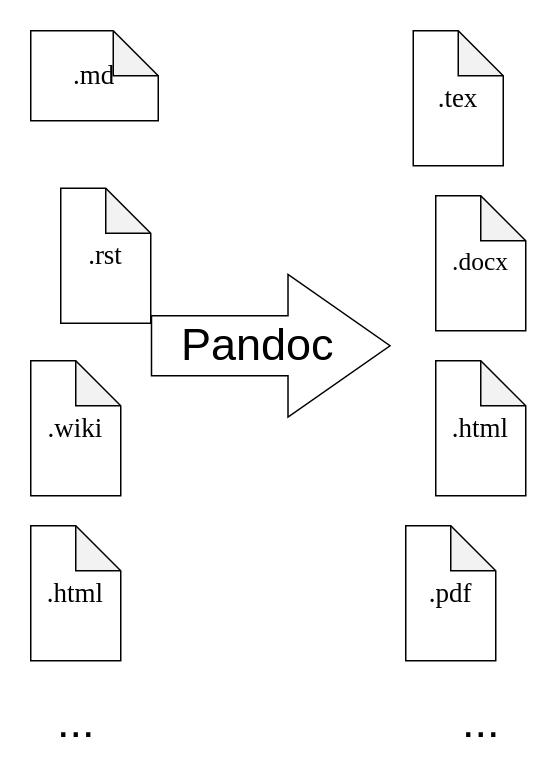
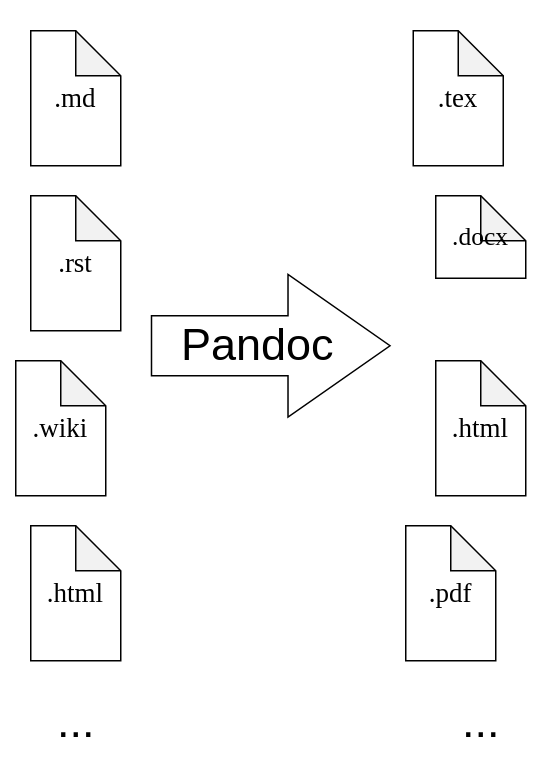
  <mxCell id="0" />
  <mxCell id="1" parent="0" />
- <mxCell id="2" value="&lt;font face=&quot;Fira Sans&quot; data-font-src=&quot;https://fonts.googleapis.com/css?family=Fira+Sans&quot; style=&quot;font-size: 18px;&quot;&gt;.md&lt;/font&gt;" style="shape=note;whiteSpace=wrap;html=1;backgroundOutline=1;darkOpacity=0.05;fontSize=18;" vertex="1" parent="1"><mxGeometry x="20" y="20" width="85" height="60" as="geometry" /></mxCell>
- <mxCell id="3" value="&lt;font face=&quot;Fira Sans&quot; data-font-src=&quot;https://fonts.googleapis.com/css?family=Fira+Sans&quot; style=&quot;font-size: 18px;&quot;&gt;.rst&lt;/font&gt;" style="shape=note;whiteSpace=wrap;html=1;backgroundOutline=1;darkOpacity=0.05;fontSize=18;" vertex="1" parent="1"><mxGeometry x="40" y="125" width="60" height="90" as="geometry" /></mxCell>
+ <mxCell id="2" value="&lt;font face=&quot;Fira Sans&quot; data-font-src=&quot;https://fonts.googleapis.com/css?family=Fira+Sans&quot; style=&quot;font-size: 18px;&quot;&gt;.md&lt;/font&gt;" style="shape=note;whiteSpace=wrap;html=1;backgroundOutline=1;darkOpacity=0.05;fontSize=18;" vertex="1" parent="1"><mxGeometry x="20" y="20" width="60" height="90" as="geometry" /></mxCell>
+ <mxCell id="3" value="&lt;font face=&quot;Fira Sans&quot; data-font-src=&quot;https://fonts.googleapis.com/css?family=Fira+Sans&quot; style=&quot;font-size: 18px;&quot;&gt;.rst&lt;/font&gt;" style="shape=note;whiteSpace=wrap;html=1;backgroundOutline=1;darkOpacity=0.05;fontSize=18;" vertex="1" parent="1"><mxGeometry x="20" y="130" width="60" height="90" as="geometry" /></mxCell>
  <mxCell id="4" value="&lt;font face=&quot;Fira Sans&quot; data-font-src=&quot;https://fonts.googleapis.com/css?family=Fira+Sans&quot; style=&quot;font-size: 18px;&quot;&gt;.html&lt;/font&gt;" style="shape=note;whiteSpace=wrap;html=1;backgroundOutline=1;darkOpacity=0.05;fontSize=18;" vertex="1" parent="1"><mxGeometry x="20" y="350" width="60" height="90" as="geometry" /></mxCell>
  <mxCell id="5" value="..." style="text;html=1;align=center;verticalAlign=middle;resizable=0;points=[];autosize=1;strokeColor=none;fillColor=none;fontSize=30;" vertex="1" parent="1"><mxGeometry x="30" y="460" width="40" height="40" as="geometry" /></mxCell>
  <mxCell id="6" value="" style="shape=flexArrow;endArrow=classic;html=1;rounded=0;fontSize=30;endWidth=54;endSize=22.33;width=40;" edge="1" parent="1"><mxGeometry width="50" height="50" relative="1" as="geometry"><mxPoint x="100" y="230" as="sourcePoint" /><mxPoint x="260" y="230" as="targetPoint" /></mxGeometry></mxCell>
  <mxCell id="7" value="Pandoc" style="edgeLabel;html=1;align=center;verticalAlign=middle;resizable=0;points=[];fontSize=30;" vertex="1" connectable="0" parent="6"><mxGeometry x="-0.339" y="2" relative="1" as="geometry"><mxPoint x="17" as="offset" /></mxGeometry></mxCell>
  <mxCell id="8" value="&lt;font face=&quot;Fira Sans&quot; data-font-src=&quot;https://fonts.googleapis.com/css?family=Fira+Sans&quot; style=&quot;font-size: 18px;&quot;&gt;.tex&lt;/font&gt;" style="shape=note;whiteSpace=wrap;html=1;backgroundOutline=1;darkOpacity=0.05;fontSize=18;" vertex="1" parent="1"><mxGeometry x="275" y="20" width="60" height="90" as="geometry" /></mxCell>
- <mxCell id="9" value="&lt;font face=&quot;Fira Sans&quot; data-font-src=&quot;https://fonts.googleapis.com/css?family=Fira+Sans&quot; style=&quot;font-size: 17px&quot;&gt;.docx&lt;/font&gt;" style="shape=note;whiteSpace=wrap;html=1;backgroundOutline=1;darkOpacity=0.05;" vertex="1" parent="1"><mxGeometry x="290" y="130" width="60" height="90" as="geometry" /></mxCell>
+ <mxCell id="9" value="&lt;font face=&quot;Fira Sans&quot; data-font-src=&quot;https://fonts.googleapis.com/css?family=Fira+Sans&quot; style=&quot;font-size: 17px&quot;&gt;.docx&lt;/font&gt;" style="shape=note;whiteSpace=wrap;html=1;backgroundOutline=1;darkOpacity=0.05;" vertex="1" parent="1"><mxGeometry x="290" y="130" width="60" height="55" as="geometry" /></mxCell>
  <mxCell id="10" value="&lt;font face=&quot;Fira Sans&quot; data-font-src=&quot;https://fonts.googleapis.com/css?family=Fira+Sans&quot; style=&quot;font-size: 18px;&quot;&gt;.html&lt;/font&gt;" style="shape=note;whiteSpace=wrap;html=1;backgroundOutline=1;darkOpacity=0.05;fontSize=18;" vertex="1" parent="1"><mxGeometry x="290" y="240" width="60" height="90" as="geometry" /></mxCell>
  <mxCell id="11" value="&lt;font face=&quot;Fira Sans&quot; data-font-src=&quot;https://fonts.googleapis.com/css?family=Fira+Sans&quot; style=&quot;font-size: 18px;&quot;&gt;.pdf&lt;/font&gt;" style="shape=note;whiteSpace=wrap;html=1;backgroundOutline=1;darkOpacity=0.05;fontSize=18;" vertex="1" parent="1"><mxGeometry x="270" y="350" width="60" height="90" as="geometry" /></mxCell>
  <mxCell id="12" value="..." style="text;html=1;align=center;verticalAlign=middle;resizable=0;points=[];autosize=1;strokeColor=none;fillColor=none;fontSize=30;" vertex="1" parent="1"><mxGeometry x="300" y="460" width="40" height="40" as="geometry" /></mxCell>
- <mxCell id="13" value="&lt;font face=&quot;Fira Sans&quot; data-font-src=&quot;https://fonts.googleapis.com/css?family=Fira+Sans&quot; style=&quot;font-size: 18px;&quot;&gt;.wiki&lt;/font&gt;" style="shape=note;whiteSpace=wrap;html=1;backgroundOutline=1;darkOpacity=0.05;fontSize=18;" vertex="1" parent="1"><mxGeometry x="20" y="240" width="60" height="90" as="geometry" /></mxCell>
+ <mxCell id="13" value="&lt;font face=&quot;Fira Sans&quot; data-font-src=&quot;https://fonts.googleapis.com/css?family=Fira+Sans&quot; style=&quot;font-size: 18px;&quot;&gt;.wiki&lt;/font&gt;" style="shape=note;whiteSpace=wrap;html=1;backgroundOutline=1;darkOpacity=0.05;fontSize=18;" vertex="1" parent="1"><mxGeometry x="10" y="240" width="60" height="90" as="geometry" /></mxCell>
